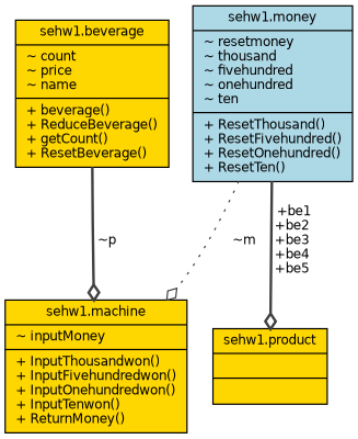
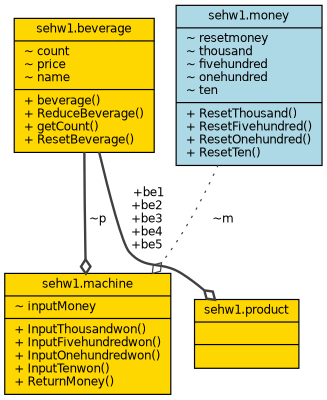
  digraph {
    node [color=black fillcolor=gold fontname=Helvetica fontsize=10 shape=record style=filled]
    edge [arrowhead=odiamond color=grey25 fontname=Helvetica fontsize=10 labelfontname=Helvetica labelfontsize=10 style=bold]
    n1 [fontcolor=black height=0.2 label="{sehw1.machine\n|~ inputMoney\l|+ InputThousandwon()\l+ InputFivehundredwon()\l+ InputOnehundredwon()\l+ InputTenwon()\l+ ReturnMoney()\l}" width=0.4]
    n2 [height=0.2 label="{sehw1.product\n||}" width=0.4]
    n3 [height=0.2 label="{sehw1.beverage\n|~ count\l~ price\l~ name\l|+ beverage()\l+ ReduceBeverage()\l+ getCount()\l+ ResetBeverage()\l}" width=0.4]
    n4 [fillcolor=lightblue height=0.2 label="{sehw1.money\n|~ resetmoney\l~ thousand\l~ fivehundred\l~ onehundred\l~ ten\l|+ ResetThousand()\l+ ResetFivehundred()\l+ ResetOnehundred()\l+ ResetTen()\l}" width=0.4]
    n3 -> n1 [label=" ~p"]
-   n4 -> n2 [label=" +be1\n+be2\n+be3\n+be4\n+be5"]
+   n3 -> n2 [label=" +be1\n+be2\n+be3\n+be4\n+be5"]
    n4 -> n1 [label=" ~m" style=dotted]
  }
